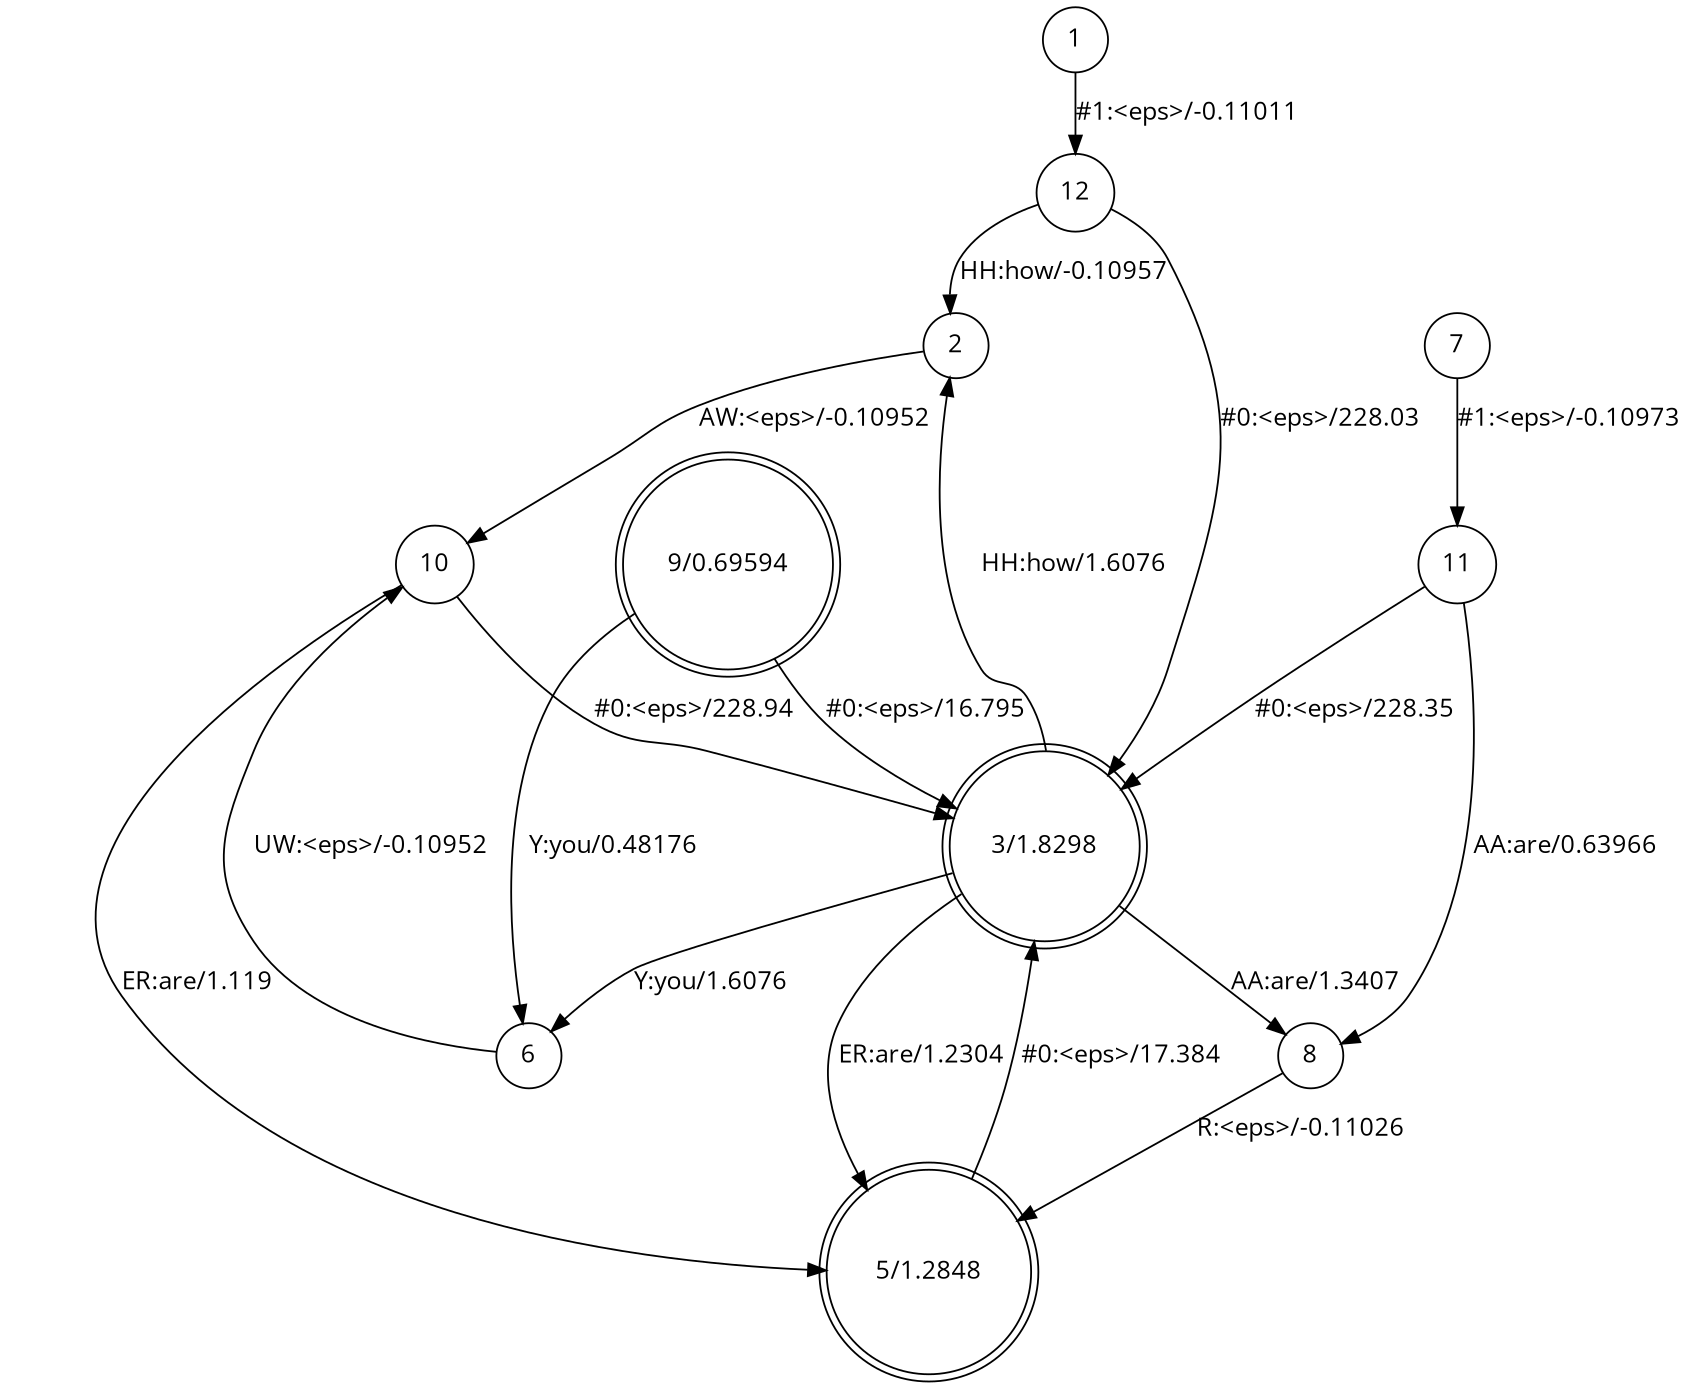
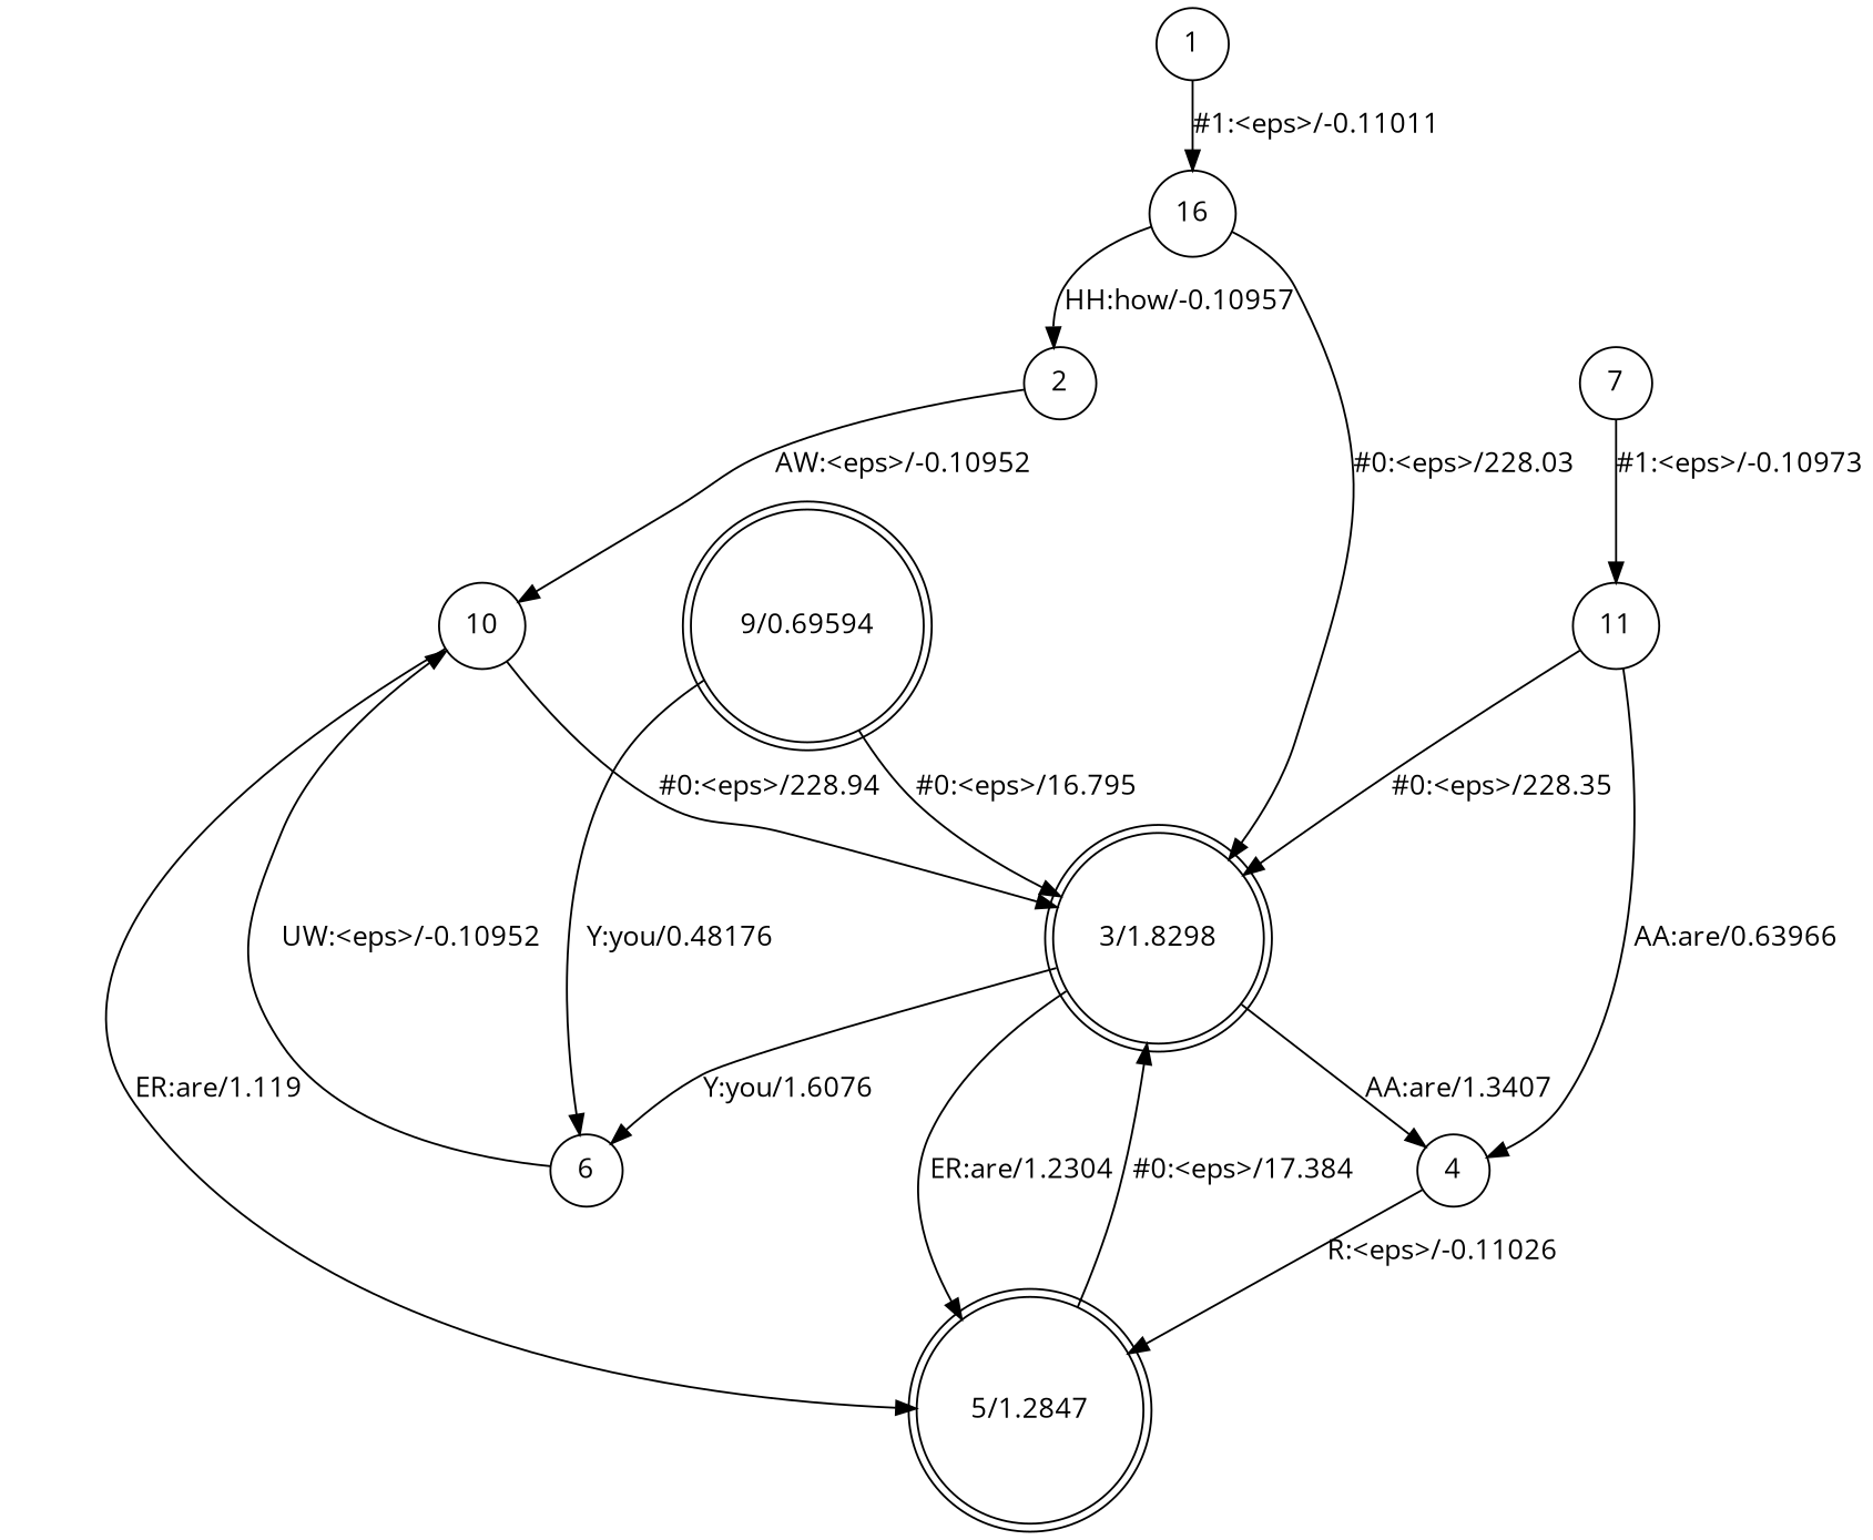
  digraph {
    fontname="Open Sans"
    nodesep=0.25
    rankdir=TB
    ranksep=0.4
    node [fontname="Open Sans" fontsize=14 shape=circle style=solid]
    edge [fontname="Open Sans" fontsize=14]
    n1 [label=1]
-   n2 [label=12]
+   n2 [label=16]
    n3 [label=2]
    n4 [label=10]
    n5 [label="3/1.8298" shape=doublecircle]
-   n6 [label=8]
-   n7 [label="5/1.2848" shape=doublecircle]
+   n6 [label=4]
+   n7 [label="5/1.2847" shape=doublecircle]
    n8 [label=6]
    n9 [label=7]
    n10 [label=11]
    n11 [label="9/0.69594" shape=doublecircle]
    n1 -> n2 [label="#1:<eps>/-0.11011"]
    n2 -> n3 [label="HH:how/-0.10957"]
    n2 -> n5 [label="#0:<eps>/228.03"]
    n3 -> n4 [label="AW:<eps>/-0.10952"]
    n4 -> n5 [label="#0:<eps>/228.94"]
    n4 -> n7 [label="ER:are/1.119"]
-   n5 -> n3 [label="HH:how/1.6076"]
    n5 -> n6 [label="AA:are/1.3407"]
    n5 -> n7 [label="ER:are/1.2304"]
    n5 -> n8 [label="Y:you/1.6076"]
    n6 -> n7 [label="R:<eps>/-0.11026"]
    n7 -> n5 [label="#0:<eps>/17.384"]
    n8 -> n4 [label="UW:<eps>/-0.10952"]
    n9 -> n10 [label="#1:<eps>/-0.10973"]
    n10 -> n5 [label="#0:<eps>/228.35"]
    n10 -> n6 [label="AA:are/0.63966"]
    n11 -> n5 [label="#0:<eps>/16.795"]
    n11 -> n8 [label="Y:you/0.48176"]
  }
